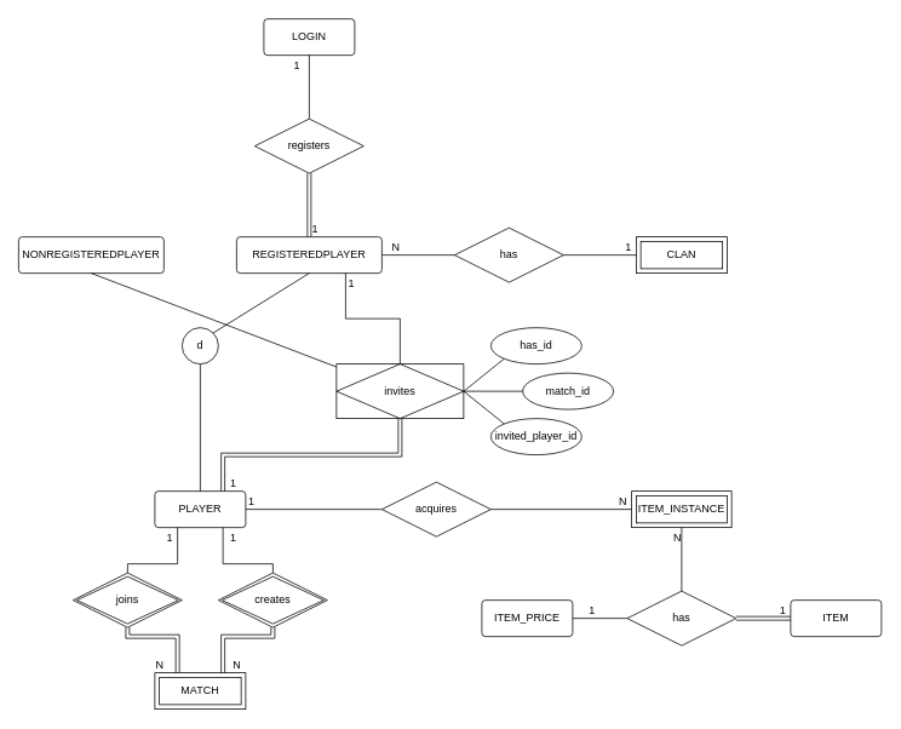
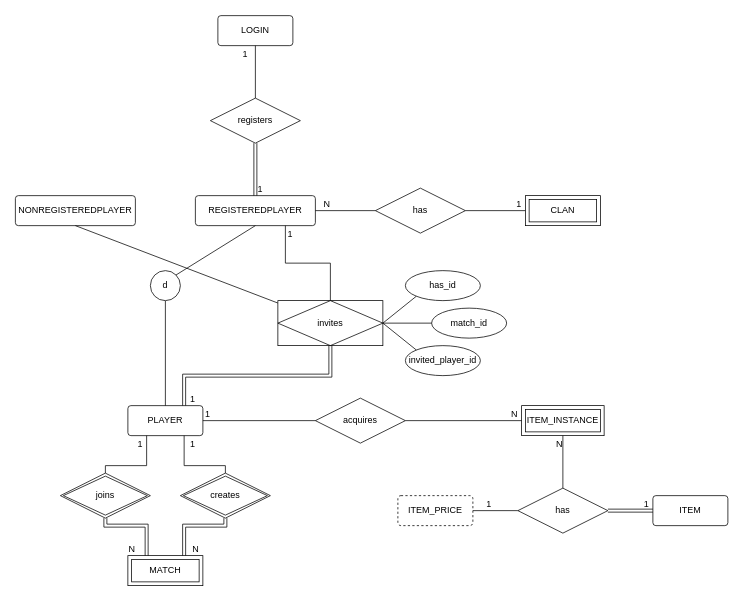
  <mxCell id="0" />
  <mxCell id="1" parent="0" />
  <mxCell id="2" value="&lt;div&gt;PLAYER&lt;/div&gt;" style="rounded=1;arcSize=10;whiteSpace=wrap;html=1;align=center;" vertex="1" parent="1"><mxGeometry x="170" y="540" width="100" height="40" as="geometry" /></mxCell>
  <mxCell id="3" value="&lt;div&gt;REGISTEREDPLAYER&lt;/div&gt;" style="rounded=1;arcSize=10;whiteSpace=wrap;html=1;align=center;" vertex="1" parent="1"><mxGeometry x="260" y="260" width="160" height="40" as="geometry" /></mxCell>
  <mxCell id="4" value="&lt;div&gt;NONREGISTEREDPLAYER&lt;/div&gt;" style="rounded=1;arcSize=10;whiteSpace=wrap;html=1;align=center;" vertex="1" parent="1"><mxGeometry x="20" y="260" width="160" height="40" as="geometry" /></mxCell>
  <mxCell id="5" value="&lt;div&gt;MATCH&lt;/div&gt;" style="shape=ext;margin=3;double=1;whiteSpace=wrap;html=1;align=center;" vertex="1" parent="1"><mxGeometry x="170" y="740" width="100" height="40" as="geometry" /></mxCell>
  <mxCell id="6" value="&lt;div&gt;CLAN&lt;/div&gt;" style="shape=ext;margin=3;double=1;whiteSpace=wrap;html=1;align=center;" vertex="1" parent="1"><mxGeometry x="700" y="260" width="100" height="40" as="geometry" /></mxCell>
  <mxCell id="7" value="ITEM" style="rounded=1;arcSize=10;whiteSpace=wrap;html=1;align=center;" vertex="1" parent="1"><mxGeometry x="870" y="660" width="100" height="40" as="geometry" /></mxCell>
  <mxCell id="8" value="ITEM_INSTANCE" style="shape=ext;margin=3;double=1;whiteSpace=wrap;html=1;align=center;" vertex="1" parent="1"><mxGeometry x="695" y="540" width="110" height="40" as="geometry" /></mxCell>
  <mxCell id="9" value="" style="endArrow=none;html=1;rounded=0;entryX=0.5;entryY=0;entryDx=0;entryDy=0;exitX=0.5;exitY=1;exitDx=0;exitDy=0;startArrow=none;" edge="1" parent="1" source="12" target="2"><mxGeometry relative="1" as="geometry"><mxPoint x="220" y="390" as="sourcePoint" /><mxPoint x="170" y="490" as="targetPoint" /></mxGeometry></mxCell>
  <mxCell id="10" value="" style="endArrow=none;html=1;rounded=0;exitX=0.5;exitY=1;exitDx=0;exitDy=0;" edge="1" parent="1" source="4" target="49"><mxGeometry relative="1" as="geometry"><mxPoint x="0" y="490" as="sourcePoint" /><mxPoint x="160" y="490" as="targetPoint" /></mxGeometry></mxCell>
  <mxCell id="11" value="" style="endArrow=none;html=1;rounded=0;entryX=1;entryY=0;entryDx=0;entryDy=0;exitX=0.5;exitY=1;exitDx=0;exitDy=0;" edge="1" parent="1" source="3" target="12"><mxGeometry relative="1" as="geometry"><mxPoint x="0" y="490" as="sourcePoint" /><mxPoint x="160" y="490" as="targetPoint" /></mxGeometry></mxCell>
  <mxCell id="12" value="&lt;div&gt;d&lt;br&gt;&lt;/div&gt;" style="ellipse;whiteSpace=wrap;html=1;aspect=fixed;" vertex="1" parent="1"><mxGeometry x="200" y="360" width="40" height="40" as="geometry" /></mxCell>
  <mxCell id="13" value="has" style="shape=rhombus;perimeter=rhombusPerimeter;whiteSpace=wrap;html=1;align=center;" vertex="1" parent="1"><mxGeometry x="500" y="250" width="120" height="60" as="geometry" /></mxCell>
  <mxCell id="14" value="" style="endArrow=none;html=1;rounded=0;entryX=0;entryY=0.5;entryDx=0;entryDy=0;exitX=1;exitY=0.5;exitDx=0;exitDy=0;" edge="1" parent="1" source="13" target="6"><mxGeometry relative="1" as="geometry"><mxPoint x="480" y="490" as="sourcePoint" /><mxPoint x="640" y="490" as="targetPoint" /></mxGeometry></mxCell>
  <mxCell id="15" value="1" style="resizable=0;html=1;align=right;verticalAlign=bottom;" connectable="0" vertex="1" parent="14"><mxGeometry x="1" relative="1" as="geometry"><mxPoint x="-5" as="offset" /></mxGeometry></mxCell>
  <mxCell id="16" value="" style="endArrow=none;html=1;rounded=0;exitX=0;exitY=0.5;exitDx=0;exitDy=0;entryX=1;entryY=0.5;entryDx=0;entryDy=0;" edge="1" parent="1" source="13" target="3"><mxGeometry relative="1" as="geometry"><mxPoint x="480" y="490" as="sourcePoint" /><mxPoint x="640" y="490" as="targetPoint" /></mxGeometry></mxCell>
  <mxCell id="17" value="N" style="resizable=0;html=1;align=right;verticalAlign=bottom;" connectable="0" vertex="1" parent="16"><mxGeometry x="1" relative="1" as="geometry"><mxPoint x="20" as="offset" /></mxGeometry></mxCell>
  <mxCell id="18" value="LOGIN" style="rounded=1;arcSize=10;whiteSpace=wrap;html=1;align=center;" vertex="1" parent="1"><mxGeometry x="290" y="20" width="100" height="40" as="geometry" /></mxCell>
  <mxCell id="19" value="registers" style="shape=rhombus;perimeter=rhombusPerimeter;whiteSpace=wrap;html=1;align=center;" vertex="1" parent="1"><mxGeometry x="280" y="130" width="120" height="60" as="geometry" /></mxCell>
  <mxCell id="20" value="" style="shape=link;html=1;rounded=0;exitX=0.5;exitY=1;exitDx=0;exitDy=0;entryX=0.5;entryY=0;entryDx=0;entryDy=0;" edge="1" parent="1" source="19" target="3"><mxGeometry relative="1" as="geometry"><mxPoint x="480" y="290" as="sourcePoint" /><mxPoint x="640" y="290" as="targetPoint" /></mxGeometry></mxCell>
  <mxCell id="21" value="1" style="resizable=0;html=1;align=right;verticalAlign=bottom;" connectable="0" vertex="1" parent="20"><mxGeometry x="1" relative="1" as="geometry"><mxPoint x="10" as="offset" /></mxGeometry></mxCell>
  <mxCell id="22" value="" style="endArrow=none;html=1;rounded=0;exitX=0.5;exitY=0;exitDx=0;exitDy=0;entryX=0.5;entryY=1;entryDx=0;entryDy=0;" edge="1" parent="1" source="19" target="18"><mxGeometry relative="1" as="geometry"><mxPoint x="480" y="290" as="sourcePoint" /><mxPoint x="640" y="290" as="targetPoint" /></mxGeometry></mxCell>
  <mxCell id="23" value="1" style="resizable=0;html=1;align=right;verticalAlign=bottom;" connectable="0" vertex="1" parent="22"><mxGeometry x="1" relative="1" as="geometry"><mxPoint x="-10" y="20" as="offset" /></mxGeometry></mxCell>
- <mxCell id="24" value="ITEM_PRICE" style="rounded=1;arcSize=10;whiteSpace=wrap;html=1;align=center;" vertex="1" parent="1"><mxGeometry x="530" y="660" width="100" height="40" as="geometry" /></mxCell>
+ <mxCell id="24" value="ITEM_PRICE" style="rounded=1;arcSize=10;whiteSpace=wrap;html=1;align=center;dashed=1;" vertex="1" parent="1"><mxGeometry x="530" y="660" width="100" height="40" as="geometry" /></mxCell>
  <mxCell id="25" value="has" style="shape=rhombus;perimeter=rhombusPerimeter;whiteSpace=wrap;html=1;align=center;" vertex="1" parent="1"><mxGeometry x="690" y="650" width="120" height="60" as="geometry" /></mxCell>
  <mxCell id="26" value="" style="shape=link;html=1;rounded=0;entryX=0;entryY=0.5;entryDx=0;entryDy=0;exitX=1;exitY=0.5;exitDx=0;exitDy=0;" edge="1" parent="1" source="25" target="7"><mxGeometry relative="1" as="geometry"><mxPoint x="330" y="520" as="sourcePoint" /><mxPoint x="490" y="520" as="targetPoint" /></mxGeometry></mxCell>
  <mxCell id="27" value="1" style="resizable=0;html=1;align=right;verticalAlign=bottom;" connectable="0" vertex="1" parent="26"><mxGeometry x="1" relative="1" as="geometry"><mxPoint x="-5" as="offset" /></mxGeometry></mxCell>
  <mxCell id="28" value="" style="endArrow=none;html=1;rounded=0;exitX=0;exitY=0.5;exitDx=0;exitDy=0;entryX=1;entryY=0.5;entryDx=0;entryDy=0;" edge="1" parent="1" source="25" target="24"><mxGeometry relative="1" as="geometry"><mxPoint x="330" y="520" as="sourcePoint" /><mxPoint x="490" y="520" as="targetPoint" /></mxGeometry></mxCell>
  <mxCell id="29" value="1" style="resizable=0;html=1;align=right;verticalAlign=bottom;" connectable="0" vertex="1" parent="28"><mxGeometry x="1" relative="1" as="geometry"><mxPoint x="25" as="offset" /></mxGeometry></mxCell>
  <mxCell id="30" value="" style="endArrow=none;html=1;rounded=0;exitX=0.5;exitY=0;exitDx=0;exitDy=0;entryX=0.5;entryY=1;entryDx=0;entryDy=0;" edge="1" parent="1" source="25" target="8"><mxGeometry relative="1" as="geometry"><mxPoint x="275" y="400" as="sourcePoint" /><mxPoint x="435" y="400" as="targetPoint" /></mxGeometry></mxCell>
  <mxCell id="31" value="N" style="resizable=0;html=1;align=right;verticalAlign=bottom;" connectable="0" vertex="1" parent="30"><mxGeometry x="1" relative="1" as="geometry"><mxPoint y="20" as="offset" /></mxGeometry></mxCell>
  <mxCell id="32" value="acquires" style="shape=rhombus;perimeter=rhombusPerimeter;whiteSpace=wrap;html=1;align=center;" vertex="1" parent="1"><mxGeometry x="420" y="530" width="120" height="60" as="geometry" /></mxCell>
  <mxCell id="33" value="" style="endArrow=none;html=1;rounded=0;entryX=1;entryY=0.5;entryDx=0;entryDy=0;exitX=0;exitY=0.5;exitDx=0;exitDy=0;" edge="1" parent="1" source="32" target="2"><mxGeometry relative="1" as="geometry"><mxPoint x="340" y="570" as="sourcePoint" /><mxPoint x="380" y="510" as="targetPoint" /></mxGeometry></mxCell>
  <mxCell id="34" value="1" style="resizable=0;html=1;align=right;verticalAlign=bottom;" connectable="0" vertex="1" parent="33"><mxGeometry x="1" relative="1" as="geometry"><mxPoint x="10" as="offset" /></mxGeometry></mxCell>
  <mxCell id="35" value="" style="endArrow=none;html=1;rounded=0;entryX=0;entryY=0.5;entryDx=0;entryDy=0;exitX=1;exitY=0.5;exitDx=0;exitDy=0;" edge="1" parent="1" source="32" target="8"><mxGeometry relative="1" as="geometry"><mxPoint x="385" y="400" as="sourcePoint" /><mxPoint x="545" y="400" as="targetPoint" /></mxGeometry></mxCell>
  <mxCell id="36" value="N" style="resizable=0;html=1;align=right;verticalAlign=bottom;" connectable="0" vertex="1" parent="35"><mxGeometry x="1" relative="1" as="geometry"><mxPoint x="-5" as="offset" /></mxGeometry></mxCell>
  <mxCell id="37" value="creates" style="shape=rhombus;double=1;perimeter=rhombusPerimeter;whiteSpace=wrap;html=1;align=center;" vertex="1" parent="1"><mxGeometry x="240" y="630" width="120" height="60" as="geometry" /></mxCell>
  <mxCell id="38" value="" style="endArrow=none;html=1;rounded=0;entryX=0.75;entryY=1;entryDx=0;entryDy=0;exitX=0.5;exitY=0;exitDx=0;exitDy=0;" edge="1" parent="1" source="37" target="2"><mxGeometry relative="1" as="geometry"><mxPoint x="100" y="600" as="sourcePoint" /><mxPoint x="590" y="570" as="targetPoint" /><Array as="points"><mxPoint x="300" y="620" /><mxPoint x="245" y="620" /></Array></mxGeometry></mxCell>
  <mxCell id="39" value="1" style="resizable=0;html=1;align=right;verticalAlign=bottom;" connectable="0" vertex="1" parent="38"><mxGeometry x="1" relative="1" as="geometry"><mxPoint x="15" y="20" as="offset" /></mxGeometry></mxCell>
  <mxCell id="40" value="" style="shape=link;html=1;rounded=0;exitX=0.5;exitY=1;exitDx=0;exitDy=0;entryX=0.75;entryY=0;entryDx=0;entryDy=0;" edge="1" parent="1" source="37" target="5"><mxGeometry relative="1" as="geometry"><mxPoint x="250" y="730" as="sourcePoint" /><mxPoint x="620" y="550" as="targetPoint" /><Array as="points"><mxPoint x="300" y="700" /><mxPoint x="245" y="700" /></Array></mxGeometry></mxCell>
  <mxCell id="41" value="N" style="resizable=0;html=1;align=right;verticalAlign=bottom;" connectable="0" vertex="1" parent="40"><mxGeometry x="1" relative="1" as="geometry"><mxPoint x="20" as="offset" /></mxGeometry></mxCell>
  <mxCell id="42" value="joins" style="shape=rhombus;double=1;perimeter=rhombusPerimeter;whiteSpace=wrap;html=1;align=center;" vertex="1" parent="1"><mxGeometry x="80" y="630" width="120" height="60" as="geometry" /></mxCell>
  <mxCell id="43" value="" style="endArrow=none;html=1;rounded=0;entryX=0.25;entryY=1;entryDx=0;entryDy=0;exitX=0.5;exitY=0;exitDx=0;exitDy=0;" edge="1" parent="1" source="42" target="2"><mxGeometry relative="1" as="geometry"><mxPoint x="310" y="640" as="sourcePoint" /><mxPoint x="255" y="590" as="targetPoint" /><Array as="points"><mxPoint y="620" x="140" /><mxPoint x="195" y="620" /></Array></mxGeometry></mxCell>
  <mxCell id="44" value="1" style="resizable=0;html=1;align=right;verticalAlign=bottom;" connectable="0" vertex="1" parent="43"><mxGeometry x="1" relative="1" as="geometry"><mxPoint x="-5" y="20" as="offset" /></mxGeometry></mxCell>
  <mxCell id="45" value="" style="shape=link;html=1;rounded=0;exitX=0.5;exitY=1;exitDx=0;exitDy=0;entryX=0.25;entryY=0;entryDx=0;entryDy=0;" edge="1" parent="1" source="42" target="5"><mxGeometry relative="1" as="geometry"><mxPoint x="430" y="600" as="sourcePoint" /><mxPoint x="590" y="600" as="targetPoint" /><Array as="points"><mxPoint y="700" x="140" /><mxPoint x="195" y="700" /></Array></mxGeometry></mxCell>
  <mxCell id="46" value="N" style="resizable=0;html=1;align=right;verticalAlign=bottom;" connectable="0" vertex="1" parent="45"><mxGeometry x="1" relative="1" as="geometry"><mxPoint x="-15" as="offset" /></mxGeometry></mxCell>
  <mxCell id="47" value="" style="endArrow=none;html=1;rounded=0;entryX=0.75;entryY=1;entryDx=0;entryDy=0;exitX=0.5;exitY=0;exitDx=0;exitDy=0;" edge="1" parent="1" source="49" target="3"><mxGeometry relative="1" as="geometry"><mxPoint x="60" y="500" as="sourcePoint" /><mxPoint x="590" y="600" as="targetPoint" /><Array as="points"><mxPoint x="440" y="350" /><mxPoint x="380" y="350" /></Array></mxGeometry></mxCell>
  <mxCell id="48" value="1" style="resizable=0;html=1;align=right;verticalAlign=bottom;" connectable="0" vertex="1" parent="47"><mxGeometry x="1" relative="1" as="geometry"><mxPoint x="10" y="20" as="offset" /></mxGeometry></mxCell>
  <mxCell id="49" value="invites" style="shape=associativeEntity;whiteSpace=wrap;html=1;align=center;" vertex="1" parent="1"><mxGeometry x="370" y="400" width="140" height="60" as="geometry" /></mxCell>
  <mxCell id="50" value="" style="shape=link;html=1;rounded=0;entryX=0.75;entryY=0;entryDx=0;entryDy=0;exitX=0.5;exitY=1;exitDx=0;exitDy=0;" edge="1" parent="1" source="49" target="2"><mxGeometry relative="1" as="geometry"><mxPoint x="430" y="600" as="sourcePoint" /><mxPoint x="590" y="600" as="targetPoint" /><Array as="points"><mxPoint x="440" y="500" /><mxPoint x="245" y="500" /></Array></mxGeometry></mxCell>
  <mxCell id="51" value="1" style="resizable=0;html=1;align=right;verticalAlign=bottom;" connectable="0" vertex="1" parent="50"><mxGeometry x="1" relative="1" as="geometry"><mxPoint x="15" as="offset" /></mxGeometry></mxCell>
  <mxCell id="52" value="invited_player_id" style="ellipse;whiteSpace=wrap;html=1;align=center;" vertex="1" parent="1"><mxGeometry x="540" y="460" width="100" height="40" as="geometry" /></mxCell>
  <mxCell id="53" value="match_id" style="ellipse;whiteSpace=wrap;html=1;align=center;" vertex="1" parent="1"><mxGeometry x="575" y="410" width="100" height="40" as="geometry" /></mxCell>
  <mxCell id="54" value="has_id" style="ellipse;whiteSpace=wrap;html=1;align=center;" vertex="1" parent="1"><mxGeometry x="540" y="360" width="100" height="40" as="geometry" /></mxCell>
  <mxCell id="55" value="" style="endArrow=none;html=1;rounded=0;entryX=0;entryY=1;entryDx=0;entryDy=0;exitX=1;exitY=0.5;exitDx=0;exitDy=0;" edge="1" parent="1" source="49" target="54"><mxGeometry relative="1" as="geometry"><mxPoint x="430" y="420" as="sourcePoint" /><mxPoint x="590" y="420" as="targetPoint" /></mxGeometry></mxCell>
  <mxCell id="56" value="" style="endArrow=none;html=1;rounded=0;entryX=0;entryY=0.5;entryDx=0;entryDy=0;" edge="1" parent="1" target="53"><mxGeometry relative="1" as="geometry"><mxPoint x="510" y="430" as="sourcePoint" /><mxPoint x="564.645" y="404.142" as="targetPoint" /></mxGeometry></mxCell>
  <mxCell id="57" value="" style="endArrow=none;html=1;rounded=0;entryX=0;entryY=0;entryDx=0;entryDy=0;exitX=1;exitY=0.5;exitDx=0;exitDy=0;" edge="1" parent="1" source="49" target="52"><mxGeometry relative="1" as="geometry"><mxPoint x="520" y="440" as="sourcePoint" /><mxPoint x="585" y="440" as="targetPoint" /></mxGeometry></mxCell>
